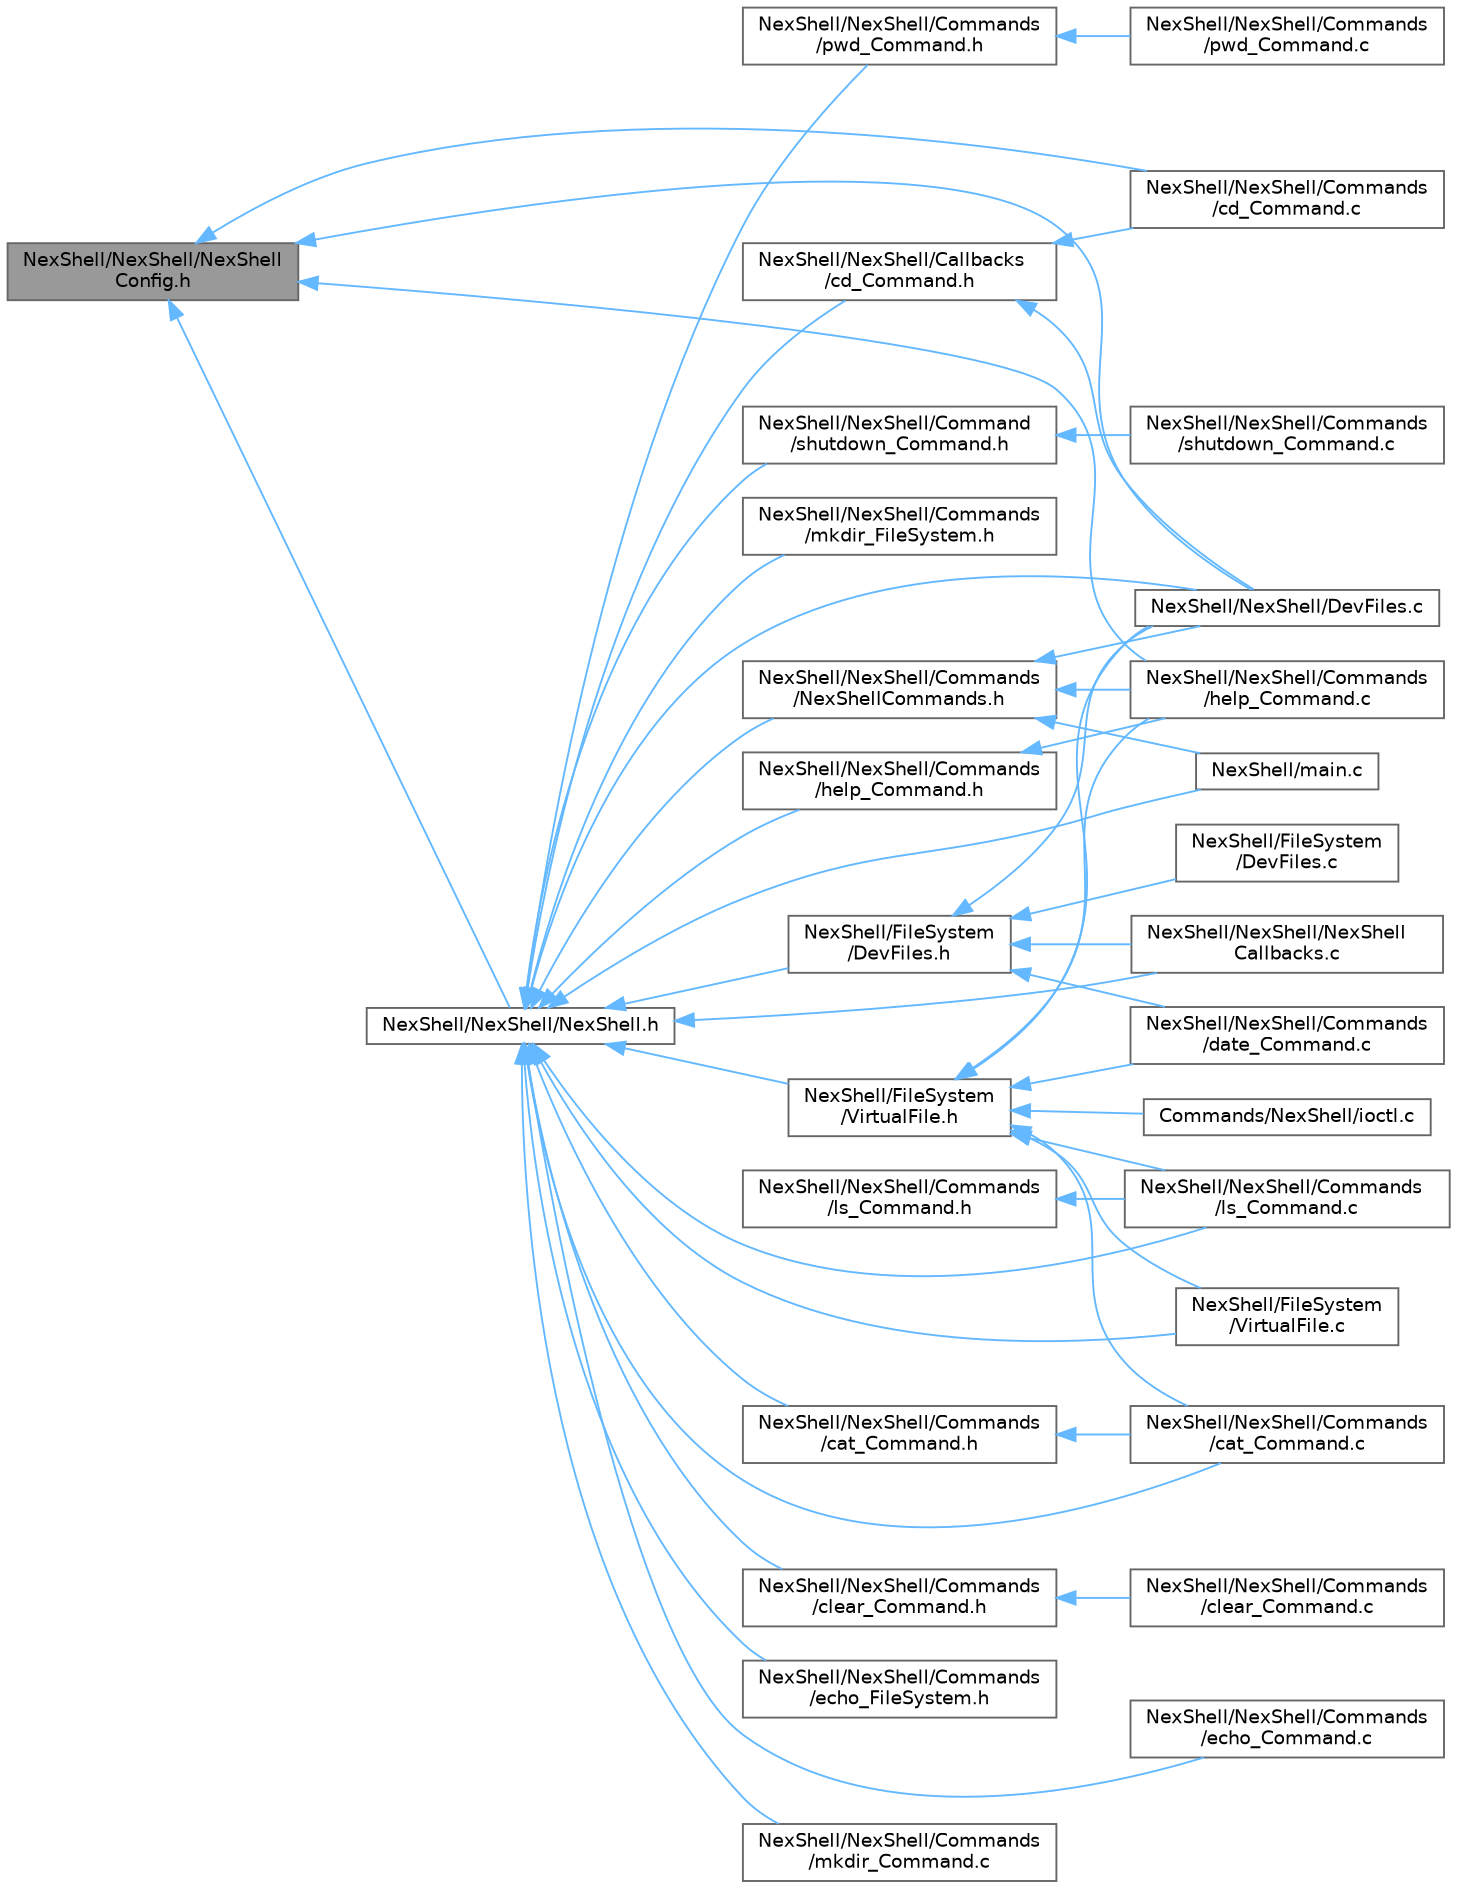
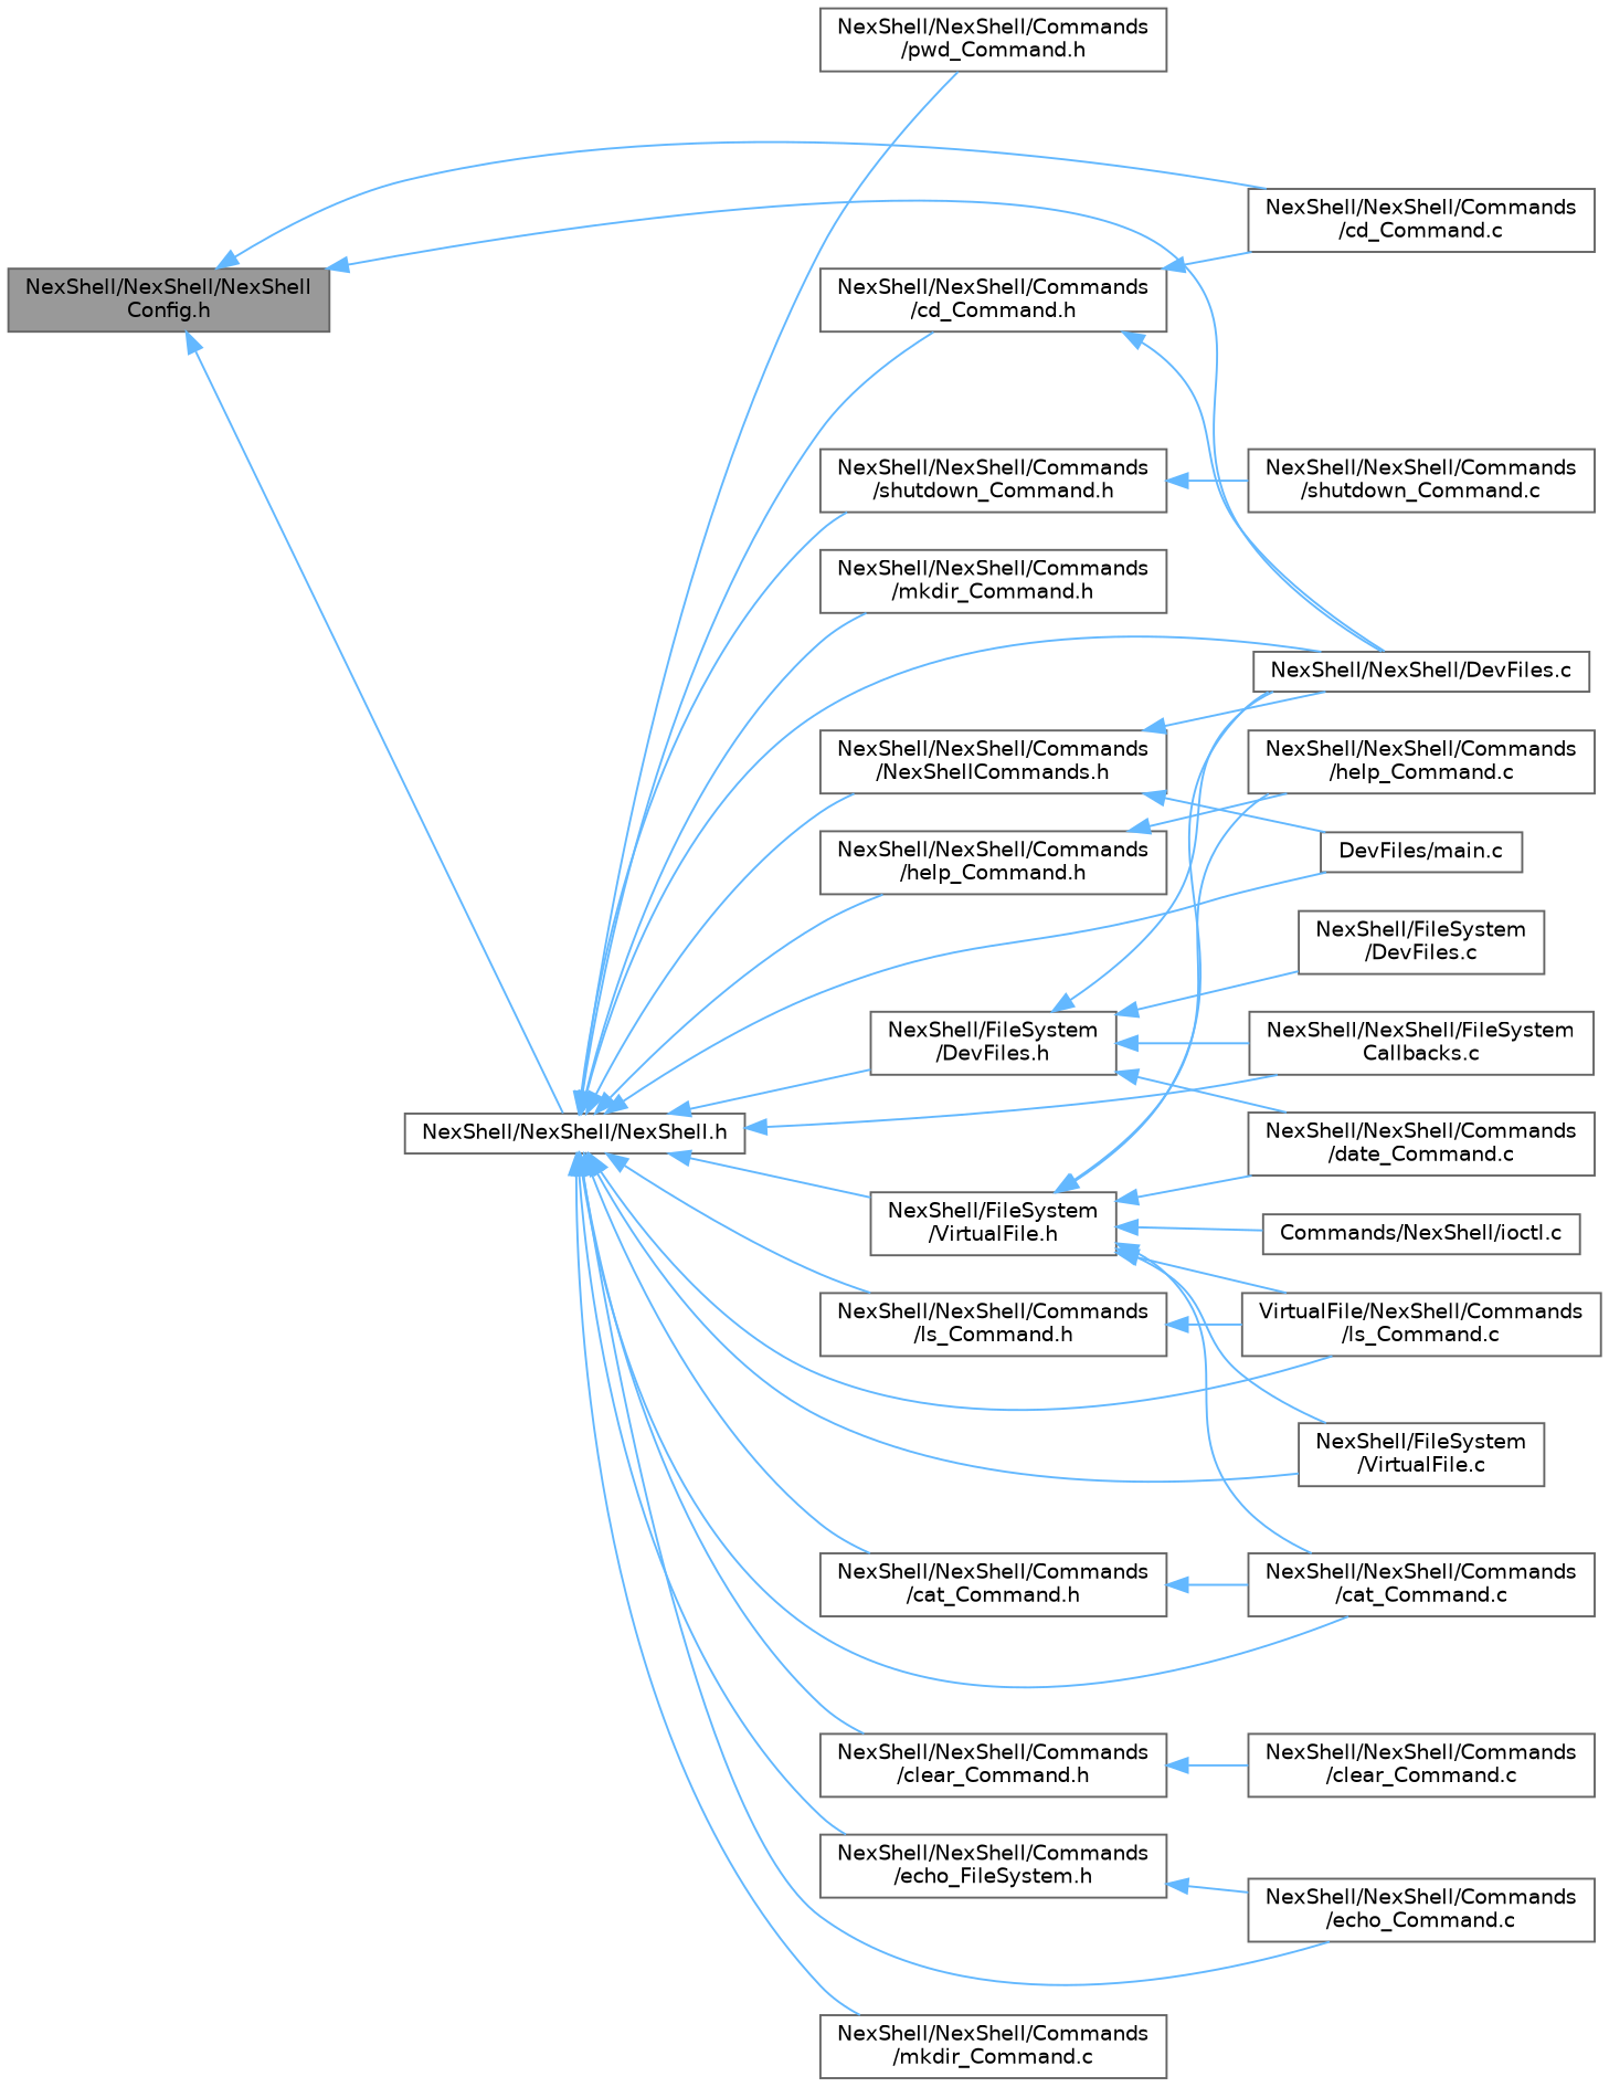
  digraph {
    rankdir=LR
    node [color=grey40 fillcolor=white fontname=Helvetica fontsize=10 shape=box style=filled]
    edge [color=steelblue1 dir=back fontname=Helvetica fontsize=10 labelfontname=Helvetica labelfontsize=10 style=solid]
    n1 [color=gray40 fillcolor=grey60 fontcolor=black height=0.2 label="NexShell/NexShell/NexShell\lConfig.h" width=0.4]
    n2 [height=0.2 label="NexShell/NexShell/Commands\l/cd_Command.c" width=0.4]
    n3 [height=0.2 label="NexShell/NexShell/Commands\l/help_Command.c" width=0.4]
    n4 [height=0.2 label="NexShell/NexShell/DevFiles.c" width=0.4]
    n5 [height=0.2 label="NexShell/NexShell/NexShell.h" width=0.4]
-   n6 [height=0.2 label="NexShell/NexShell/Commands\l/ls_Command.c" width=0.4]
+   n6 [height=0.2 label="VirtualFile/NexShell/Commands\l/ls_Command.c" width=0.4]
    n7 [height=0.2 label="NexShell/FileSystem\l/DevFiles.h" width=0.4]
-   n8 [height=0.2 label="NexShell/NexShell/NexShell\lCallbacks.c" width=0.4]
+   n8 [height=0.2 label="NexShell/NexShell/FileSystem\lCallbacks.c" width=0.4]
    n9 [height=0.2 label="NexShell/FileSystem\l/VirtualFile.c" width=0.4]
    n10 [height=0.2 label="NexShell/FileSystem\l/VirtualFile.h" width=0.4]
    n11 [height=0.2 label="NexShell/NexShell/Commands\l/cat_Command.c" width=0.4]
    n12 [height=0.2 label="NexShell/NexShell/Commands\l/NexShellCommands.h" width=0.4]
-   n13 [height=0.2 label="NexShell/main.c" width=0.4]
+   n13 [height=0.2 label="DevFiles/main.c" width=0.4]
    n14 [height=0.2 label="NexShell/NexShell/Commands\l/cat_Command.h" width=0.4]
-   n15 [height=0.2 label="NexShell/NexShell/Callbacks\l/cd_Command.h" width=0.4]
+   n15 [height=0.2 label="NexShell/NexShell/Commands\l/cd_Command.h" width=0.4]
    n16 [height=0.2 label="NexShell/NexShell/Commands\l/clear_Command.h" width=0.4]
    n17 [height=0.2 label="NexShell/NexShell/Commands\l/echo_Command.c" width=0.4]
    n18 [height=0.2 label="NexShell/NexShell/Commands\l/echo_FileSystem.h" width=0.4]
    n19 [height=0.2 label="NexShell/NexShell/Commands\l/help_Command.h" width=0.4]
    n20 [height=0.2 label="NexShell/NexShell/Commands\l/ls_Command.h" width=0.4]
    n21 [height=0.2 label="NexShell/NexShell/Commands\l/mkdir_Command.c" width=0.4]
-   n22 [height=0.2 label="NexShell/NexShell/Commands\l/mkdir_FileSystem.h" width=0.4]
+   n22 [height=0.2 label="NexShell/NexShell/Commands\l/mkdir_Command.h" width=0.4]
    n23 [height=0.2 label="NexShell/NexShell/Commands\l/pwd_Command.h" width=0.4]
-   n24 [height=0.2 label="NexShell/NexShell/Command\l/shutdown_Command.h" width=0.4]
+   n24 [height=0.2 label="NexShell/NexShell/Commands\l/shutdown_Command.h" width=0.4]
    n25 [height=0.2 label="NexShell/FileSystem\l/DevFiles.c" width=0.4]
    n26 [height=0.2 label="NexShell/NexShell/Commands\l/date_Command.c" width=0.4]
    n27 [height=0.2 label="Commands/NexShell/ioctl.c" width=0.4]
    n28 [height=0.2 label="NexShell/NexShell/Commands\l/clear_Command.c" width=0.4]
-   n29 [height=0.2 label="NexShell/NexShell/Commands\l/pwd_Command.c" width=0.4]
    n30 [height=0.2 label="NexShell/NexShell/Commands\l/shutdown_Command.c" width=0.4]
    n1 -> n2
-   n1 -> n3
    n1 -> n4
    n1 -> n5
    n5 -> n4
    n5 -> n6
    n5 -> n7
    n5 -> n8
    n5 -> n9
    n5 -> n10
    n5 -> n11
    n5 -> n12
    n5 -> n13
    n5 -> n14
    n5 -> n15
    n5 -> n16
    n5 -> n17
    n5 -> n18
    n5 -> n19
+   n5 -> n20
    n5 -> n21
    n5 -> n22
    n5 -> n23
    n5 -> n24
    n7 -> n4
    n7 -> n8
    n7 -> n25
    n7 -> n26
    n10 -> n3
    n10 -> n4
    n10 -> n6
    n10 -> n9
    n10 -> n11
    n10 -> n26
    n10 -> n27
-   n12 -> n3
    n12 -> n4
    n12 -> n13
    n14 -> n11
    n15 -> n2
    n15 -> n4
    n16 -> n28
+   n18 -> n17
    n19 -> n3
    n20 -> n6
-   n23 -> n29
    n24 -> n30
  }
